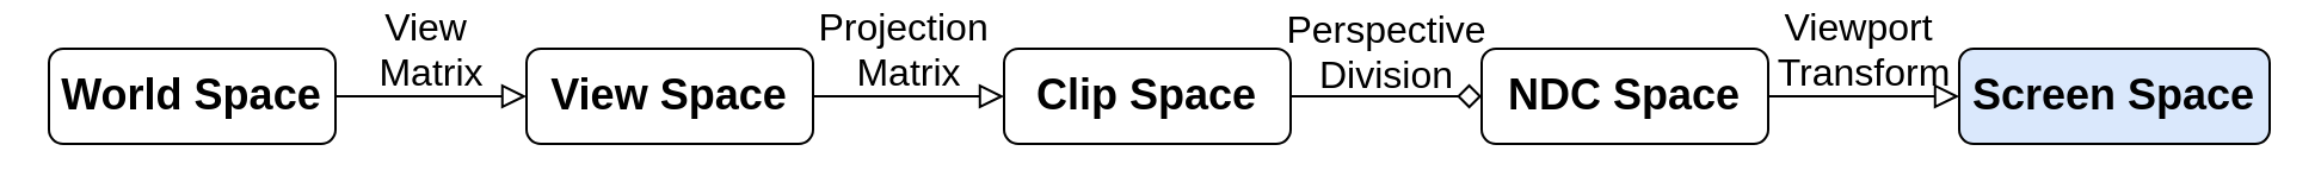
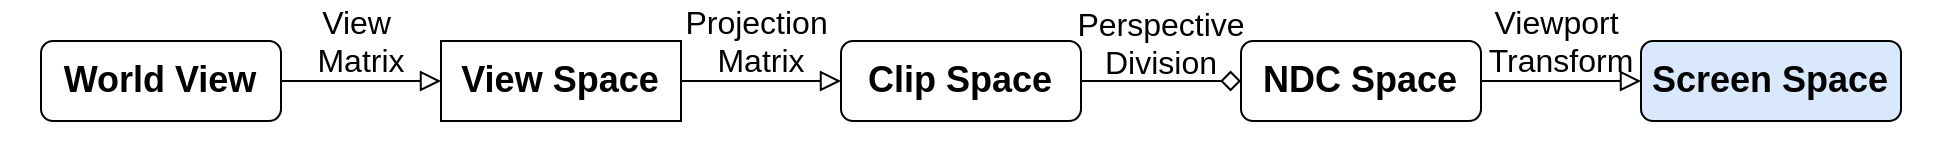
  <mxCell id="0" />
  <mxCell id="1" parent="0" />
- <mxCell id="2" value="&lt;font size=&quot;1&quot;&gt;&lt;b style=&quot;font-size: 18px;&quot;&gt;World Space&lt;/b&gt;&lt;/font&gt;" style="rounded=1;whiteSpace=wrap;html=1;fontSize=12;glass=0;strokeWidth=1;shadow=0;" parent="1" vertex="1"><mxGeometry x="20" y="20" width="120" height="40" as="geometry" /></mxCell>
+ <mxCell id="2" value="&lt;font size=&quot;1&quot;&gt;&lt;b style=&quot;font-size: 18px;&quot;&gt;World View&lt;/b&gt;&lt;/font&gt;" style="rounded=1;whiteSpace=wrap;html=1;fontSize=12;glass=0;strokeWidth=1;shadow=0;" parent="1" vertex="1"><mxGeometry x="20" y="20" width="120" height="40" as="geometry" /></mxCell>
  <mxCell id="3" value="&lt;div style=&quot;font-size: 16px;&quot;&gt;&lt;font style=&quot;font-size: 16px;&quot;&gt;View&amp;nbsp;&lt;/font&gt;&lt;/div&gt;&lt;div style=&quot;font-size: 16px;&quot;&gt;&lt;font style=&quot;font-size: 16px;&quot;&gt;Matrix&lt;/font&gt;&lt;/div&gt;&lt;div style=&quot;font-size: 16px;&quot;&gt;&lt;font style=&quot;font-size: 16px;&quot;&gt;&lt;br&gt;&lt;/font&gt;&lt;/div&gt;" style="edgeStyle=orthogonalEdgeStyle;rounded=0;html=1;jettySize=auto;orthogonalLoop=1;fontSize=11;endArrow=block;endFill=0;endSize=8;strokeWidth=1;shadow=0;labelBackgroundColor=none;exitX=1;exitY=0.5;exitDx=0;exitDy=0;" parent="1" source="2" target="4" edge="1"><mxGeometry y="10" relative="1" as="geometry"><mxPoint as="offset" /></mxGeometry></mxCell>
- <mxCell id="4" value="&lt;font size=&quot;1&quot;&gt;&lt;b style=&quot;font-size: 18px;&quot;&gt;View Space&lt;/b&gt;&lt;/font&gt;" style="rounded=1;whiteSpace=wrap;html=1;fontSize=12;glass=0;strokeWidth=1;shadow=0;" parent="1" vertex="1"><mxGeometry x="220" y="20" width="120" height="40" as="geometry" /></mxCell>
+ <mxCell id="4" value="&lt;font size=&quot;1&quot;&gt;&lt;b style=&quot;font-size: 18px;&quot;&gt;View Space&lt;/b&gt;&lt;/font&gt;" style="whiteSpace=wrap;html=1;fontSize=12;glass=0;strokeWidth=1;shadow=0;rounded=0;" parent="1" vertex="1"><mxGeometry x="220" y="20" width="120" height="40" as="geometry" /></mxCell>
  <mxCell id="5" value="&lt;font size=&quot;1&quot;&gt;&lt;b style=&quot;font-size: 18px;&quot;&gt;Clip Space&lt;/b&gt;&lt;/font&gt;" style="rounded=1;whiteSpace=wrap;html=1;fontSize=12;glass=0;strokeWidth=1;shadow=0;" parent="1" vertex="1"><mxGeometry x="420" y="20" width="120" height="40" as="geometry" /></mxCell>
  <mxCell id="6" value="&lt;font size=&quot;1&quot;&gt;&lt;b style=&quot;font-size: 18px;&quot;&gt;Screen Space&lt;/b&gt;&lt;/font&gt;" style="rounded=1;whiteSpace=wrap;html=1;fontSize=12;glass=0;strokeWidth=1;shadow=0;fillColor=#dae8fc;" parent="1" vertex="1"><mxGeometry x="820" y="20" width="130" height="40" as="geometry" /></mxCell>
  <mxCell id="7" value="&lt;div style=&quot;font-size: 16px;&quot;&gt;&lt;font style=&quot;font-size: 16px;&quot;&gt;Projection&amp;nbsp;&lt;/font&gt;&lt;/div&gt;&lt;div style=&quot;font-size: 16px;&quot;&gt;&lt;font style=&quot;font-size: 16px;&quot;&gt;Matrix&lt;/font&gt;&lt;/div&gt;&lt;div style=&quot;font-size: 16px;&quot;&gt;&lt;font style=&quot;font-size: 16px;&quot;&gt;&lt;br&gt;&lt;/font&gt;&lt;/div&gt;" style="edgeStyle=orthogonalEdgeStyle;rounded=0;html=1;jettySize=auto;orthogonalLoop=1;fontSize=11;endArrow=block;endFill=0;endSize=8;strokeWidth=1;shadow=0;labelBackgroundColor=none;exitX=1;exitY=0.5;exitDx=0;exitDy=0;" parent="1" source="4" edge="1"><mxGeometry x="-0.006" y="-10" relative="1" as="geometry"><mxPoint x="10" y="-10" as="offset" /><mxPoint x="354" y="110" as="sourcePoint" /><mxPoint x="420" y="40" as="targetPoint" /></mxGeometry></mxCell>
  <mxCell id="8" value="&lt;div style=&quot;font-size: 16px;&quot;&gt;&lt;font style=&quot;font-size: 16px;&quot;&gt;Viewport&amp;nbsp;&lt;/font&gt;&lt;/div&gt;&lt;div style=&quot;font-size: 16px;&quot;&gt;&lt;font style=&quot;font-size: 16px;&quot;&gt;Transform&lt;/font&gt;&lt;/div&gt;&lt;div style=&quot;font-size: 16px;&quot;&gt;&lt;font style=&quot;font-size: 16px;&quot;&gt;&lt;br&gt;&lt;/font&gt;&lt;/div&gt;" style="edgeStyle=orthogonalEdgeStyle;rounded=0;html=1;jettySize=auto;orthogonalLoop=1;fontSize=11;endArrow=block;endFill=0;endSize=8;strokeWidth=1;shadow=0;labelBackgroundColor=none;exitX=1;exitY=0.5;exitDx=0;exitDy=0;entryX=0;entryY=0.5;entryDx=0;entryDy=0;" parent="1" source="9" target="6" edge="1"><mxGeometry y="10" relative="1" as="geometry"><mxPoint as="offset" /><mxPoint x="580" y="81" as="sourcePoint" /><mxPoint x="630" y="101" as="targetPoint" /></mxGeometry></mxCell>
  <mxCell id="9" value="&lt;font size=&quot;1&quot;&gt;&lt;b style=&quot;font-size: 18px;&quot;&gt;NDC Space&lt;/b&gt;&lt;/font&gt;" style="rounded=1;whiteSpace=wrap;html=1;fontSize=12;glass=0;strokeWidth=1;shadow=0;" parent="1" vertex="1"><mxGeometry x="620" y="20" width="120" height="40" as="geometry" /></mxCell>
  <mxCell id="10" value="&lt;div style=&quot;font-size: 16px;&quot;&gt;&lt;font style=&quot;font-size: 16px;&quot;&gt;Perspective&lt;/font&gt;&lt;/div&gt;&lt;div style=&quot;font-size: 16px;&quot;&gt;&lt;font style=&quot;font-size: 16px;&quot;&gt;Division&lt;/font&gt;&lt;/div&gt;&lt;div style=&quot;font-size: 16px;&quot;&gt;&lt;font style=&quot;font-size: 16px;&quot;&gt;&lt;br&gt;&lt;/font&gt;&lt;/div&gt;" style="edgeStyle=orthogonalEdgeStyle;rounded=0;html=1;jettySize=auto;orthogonalLoop=1;fontSize=11;endArrow=diamond;endFill=0;endSize=8;strokeWidth=1;shadow=0;labelBackgroundColor=none;exitX=1;exitY=0.5;exitDx=0;exitDy=0;entryX=0;entryY=0.5;entryDx=0;entryDy=0;" parent="1" source="5" target="9" edge="1"><mxGeometry y="9" relative="1" as="geometry"><mxPoint as="offset" /><mxPoint x="720" y="50" as="sourcePoint" /><mxPoint x="590" y="41" as="targetPoint" /></mxGeometry></mxCell>
